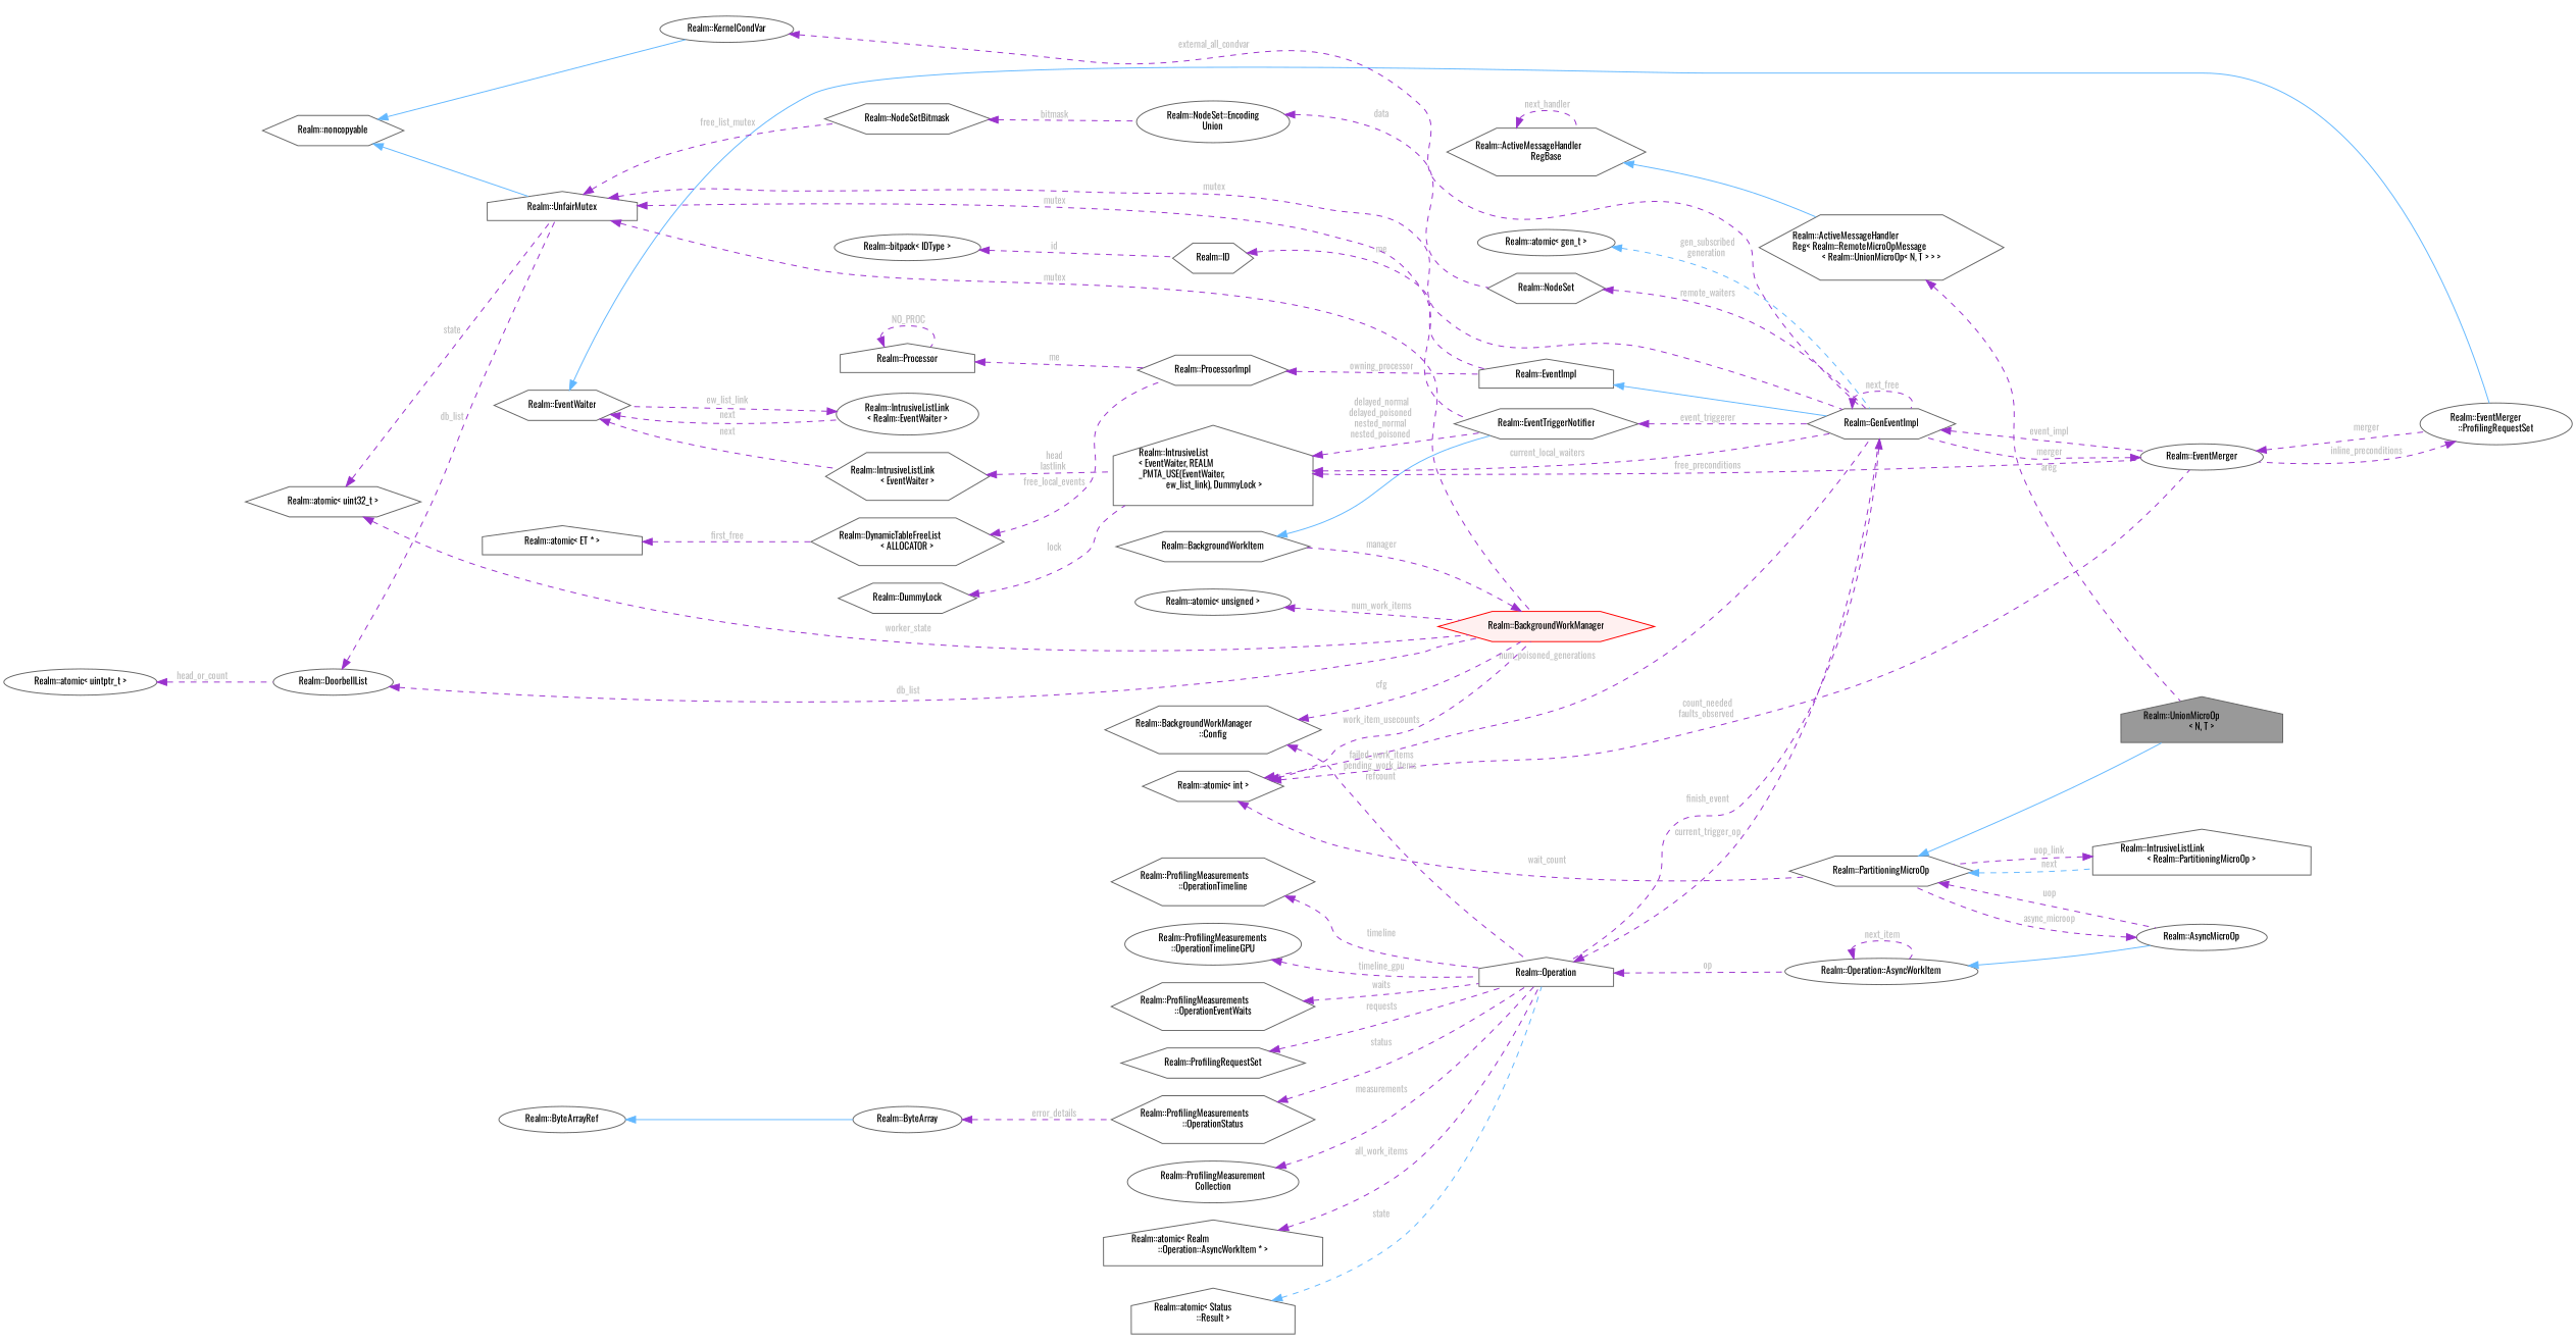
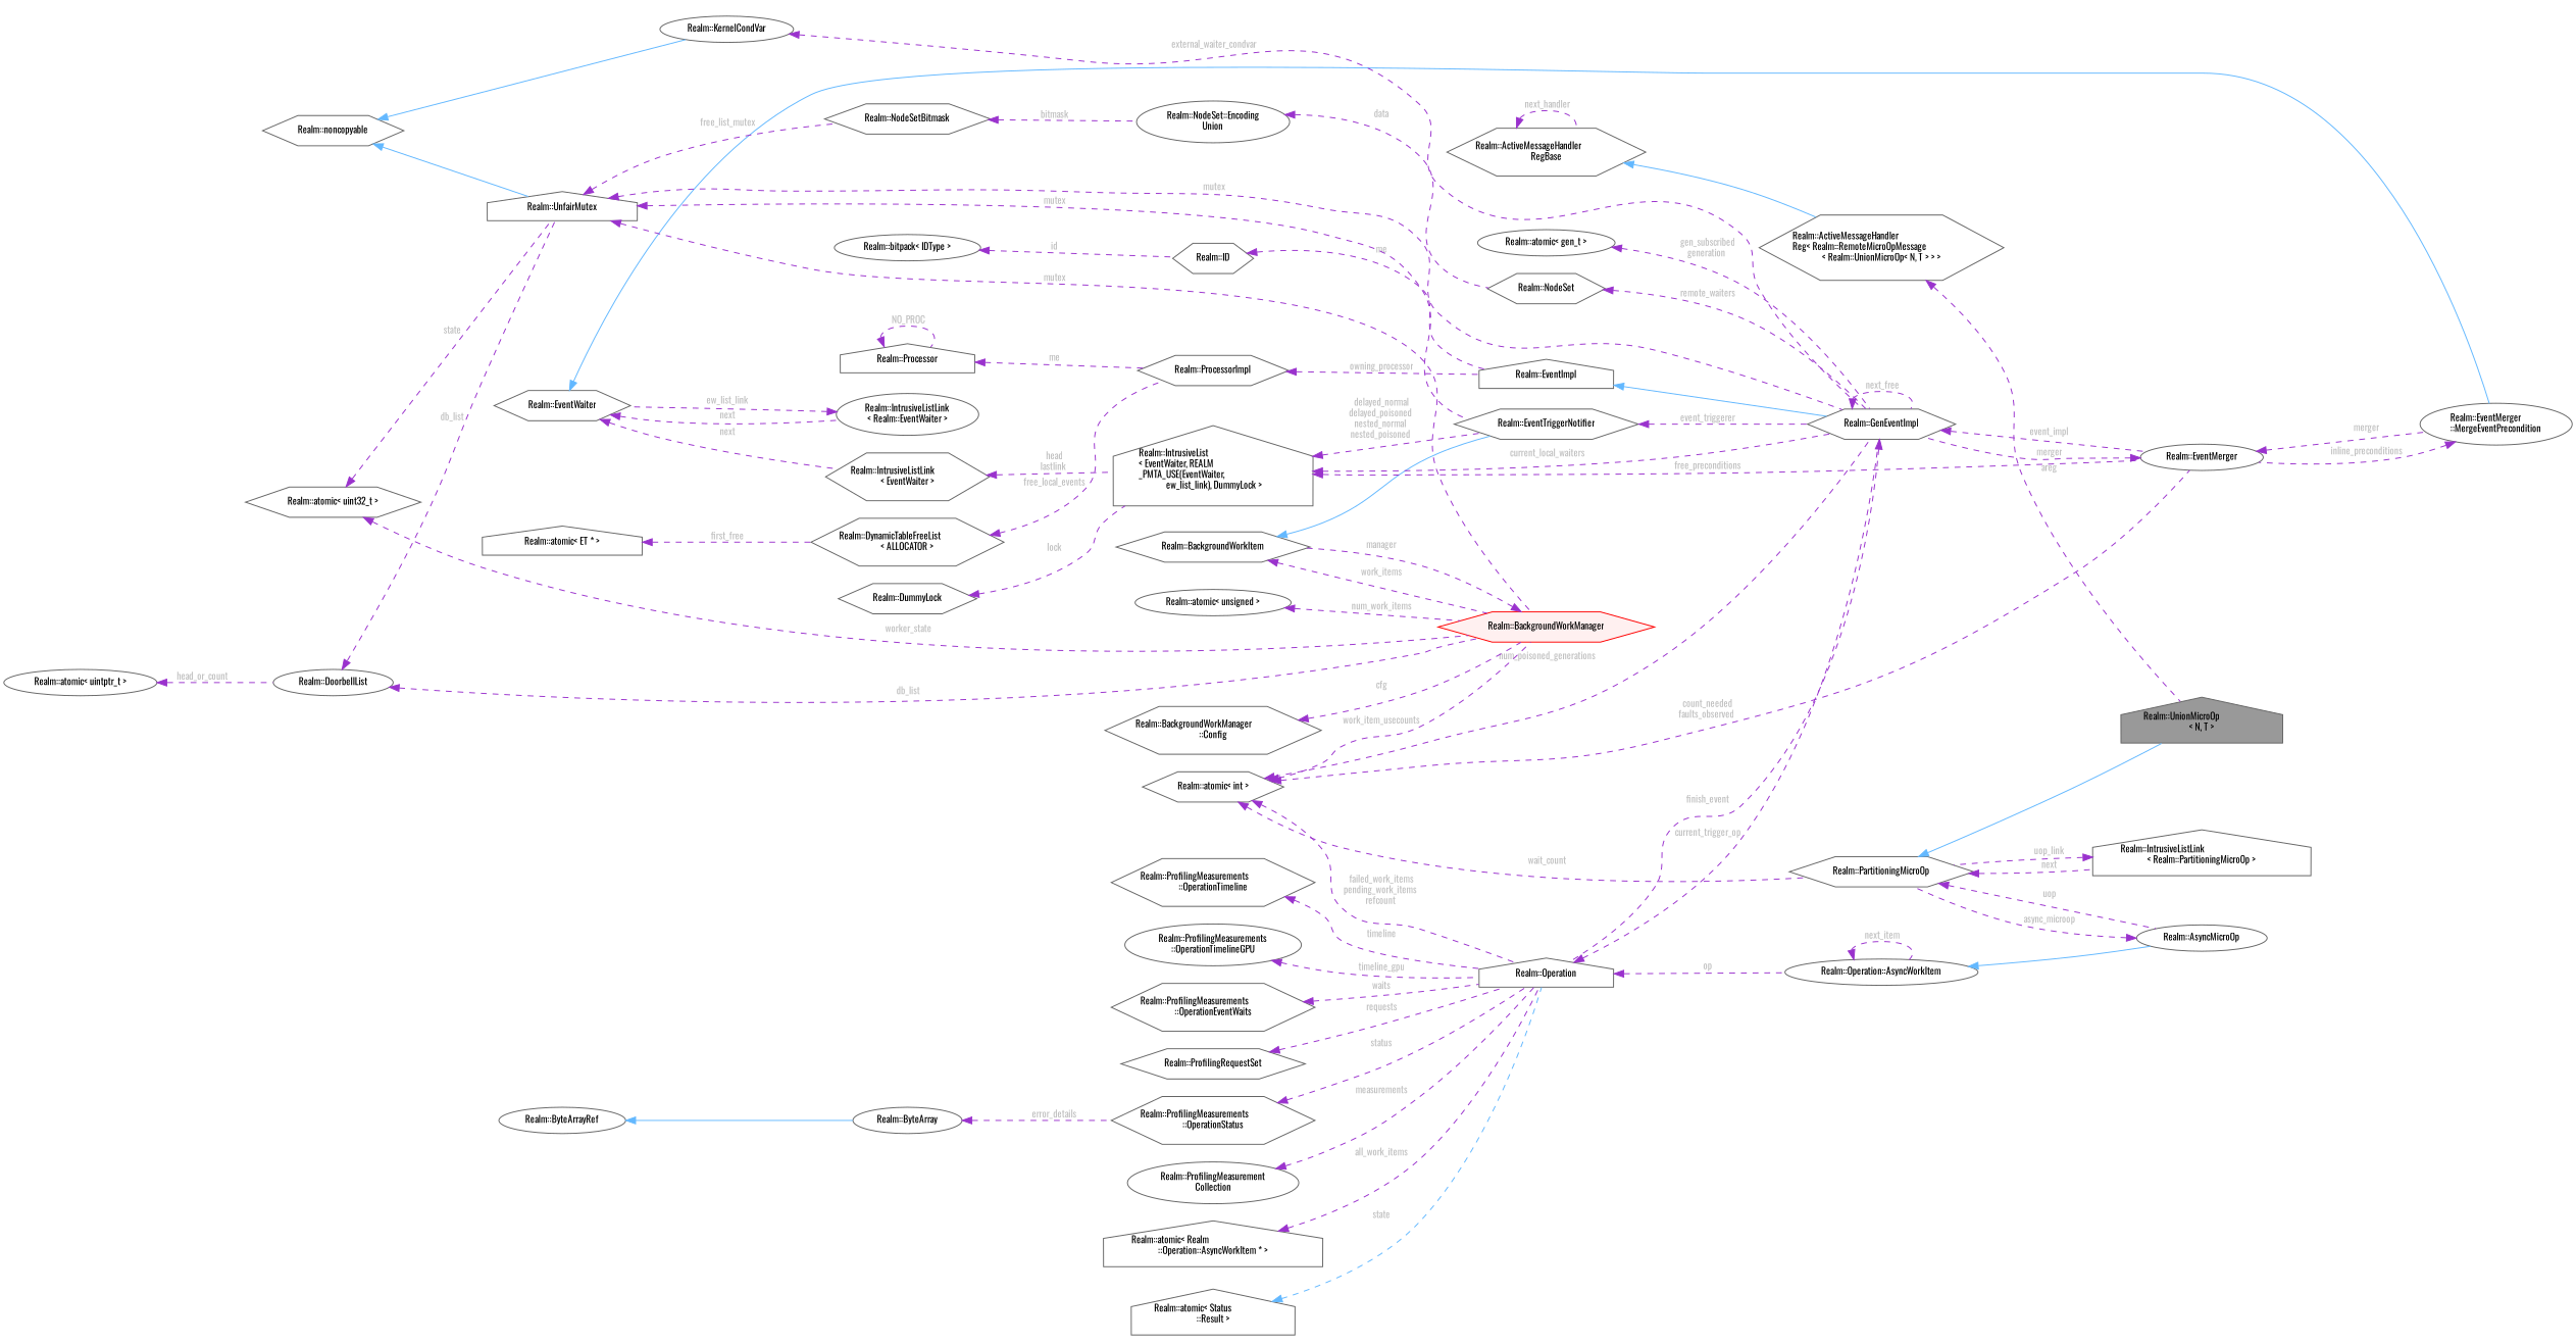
  digraph {
    fontname=Oswald
    rankdir=LR
    node [color=gray40 fillcolor=white fontname=Oswald fontsize=10 shape=hexagon style=filled]
    edge [color=darkorchid3 dir=back fontname=Oswald fontsize=10 labelfontname=Helvetica labelfontsize=10 style=dashed fontcolor=grey]
    n1 [fillcolor=grey60 fontcolor=black height=0.2 label="Realm::UnionMicroOp\l\< N, T \>" shape=house width=0.4]
    n2 [height=0.2 label="Realm::PartitioningMicroOp" width=0.4]
    n3 [height=0.2 label="Realm::IntrusiveListLink\l\< Realm::PartitioningMicroOp \>" shape=house width=0.4]
    n4 [height=0.2 label="Realm::AsyncMicroOp" shape=ellipse width=0.4]
    n5 [height=0.2 label="Realm::atomic\< int \>" width=0.4]
    n6 [height=0.2 label="Realm::Operation" shape=house width=0.4]
    n7 [height=0.2 label="Realm::GenEventImpl" width=0.4]
    n8 [height=0.2 label="Realm::EventMerger" shape=ellipse width=0.4]
    n9 [color=red fillcolor="#FFF0F0" height=0.2 label="Realm::BackgroundWorkManager" width=0.4]
    n10 [height=0.2 label="Realm::Operation::AsyncWorkItem" shape=ellipse width=0.4]
-   n11 [height=0.2 label="Realm::EventMerger\l::ProfilingRequestSet" shape=ellipse width=0.4]
+   n11 [height=0.2 label="Realm::EventMerger\l::MergeEventPrecondition" shape=ellipse width=0.4]
    n12 [height=0.2 label="Realm::BackgroundWorkItem" width=0.4]
    n13 [height=0.2 label="Realm::EventImpl" shape=house width=0.4]
    n14 [height=0.2 label="Realm::ID" width=0.4]
    n15 [height=0.2 label="Realm::bitpack\< IDType \>" shape=ellipse width=0.4]
    n16 [height=0.2 label="Realm::ProcessorImpl" width=0.4]
    n17 [height=0.2 label="Realm::DynamicTableFreeList\l\< ALLOCATOR \>" width=0.4]
    n18 [height=0.2 label="Realm::atomic\< ET * \>" shape=house width=0.4]
    n19 [height=0.2 label="Realm::Processor" shape=house width=0.4]
    n20 [height=0.2 label="Realm::atomic\< gen_t \>" shape=ellipse width=0.4]
    n21 [height=0.2 label="Realm::EventWaiter" width=0.4]
    n22 [height=0.2 label="Realm::IntrusiveListLink\l\< Realm::EventWaiter \>" shape=ellipse width=0.4]
    n23 [height=0.2 label="Realm::IntrusiveListLink\l\< EventWaiter \>" width=0.4]
    n24 [height=0.2 label="Realm::IntrusiveList\l\< EventWaiter, REALM\l_PMTA_USE(EventWaiter,\l ew_list_link), DummyLock \>" shape=house width=0.4]
    n25 [height=0.2 label="Realm::EventTriggerNotifier" width=0.4]
    n26 [height=0.2 label="Realm::DummyLock" width=0.4]
    n27 [height=0.2 label="Realm::BackgroundWorkManager\l::Config" width=0.4]
    n28 [height=0.2 label="Realm::UnfairMutex" shape=house width=0.4]
    n29 [height=0.2 label="Realm::NodeSetBitmask" width=0.4]
    n30 [height=0.2 label="Realm::NodeSet::Encoding\lUnion" shape=ellipse width=0.4]
    n31 [height=0.2 label="Realm::noncopyable" width=0.4]
    n32 [height=0.2 label="Realm::KernelCondVar" shape=ellipse width=0.4]
    n33 [height=0.2 label="Realm::atomic\< uint32_t \>" width=0.4]
    n34 [height=0.2 label="Realm::DoorbellList" shape=ellipse width=0.4]
    n35 [height=0.2 label="Realm::atomic\< uintptr_t \>" shape=ellipse width=0.4]
    n36 [height=0.2 label="Realm::atomic\< unsigned \>" shape=ellipse width=0.4]
    n37 [height=0.2 label="Realm::NodeSet" width=0.4]
    n38 [height=0.2 label="Realm::atomic\< Status\l::Result \>" shape=house width=0.4]
    n39 [height=0.2 label="Realm::ProfilingMeasurements\l::OperationStatus" width=0.4]
    n40 [height=0.2 label="Realm::ByteArray" shape=ellipse width=0.4]
    n41 [height=0.2 label="Realm::ByteArrayRef" shape=ellipse width=0.4]
    n42 [height=0.2 label="Realm::ProfilingMeasurements\l::OperationTimeline" width=0.4]
    n43 [height=0.2 label="Realm::ProfilingMeasurements\l::OperationTimelineGPU" shape=ellipse width=0.4]
    n44 [height=0.2 label="Realm::ProfilingMeasurements\l::OperationEventWaits" width=0.4]
    n45 [height=0.2 label="Realm::ProfilingRequestSet" width=0.4]
    n46 [height=0.2 label="Realm::ProfilingMeasurement\lCollection" shape=ellipse width=0.4]
    n47 [height=0.2 label="Realm::atomic\< Realm\l::Operation::AsyncWorkItem * \>" shape=house width=0.4]
    n48 [height=0.2 label="Realm::ActiveMessageHandler\lReg\< Realm::RemoteMicroOpMessage\l\< Realm::UnionMicroOp\< N, T \> \> \>" width=0.4]
    n49 [height=0.2 label="Realm::ActiveMessageHandler\lRegBase" width=0.4]
    n2 -> n1 [color=steelblue1 style=solid fontcolor=""]
-   n2 -> n3 [color=steelblue1 label=" next"]
+   n2 -> n3 [label=" next"]
    n2 -> n4 [label=" uop"]
    n3 -> n2 [label=" uop_link"]
    n4 -> n2 [label=" async_microop"]
    n5 -> n2 [label=" wait_count"]
-   n27 -> n6 [label=" failed_work_items\npending_work_items\nrefcount"]
+   n5 -> n6 [label=" failed_work_items\npending_work_items\nrefcount"]
    n5 -> n7 [label=" num_poisoned_generations"]
    n5 -> n8 [label=" count_needed\nfaults_observed"]
    n5 -> n9 [label=" work_item_usecounts"]
    n6 -> n7 [label=" current_trigger_op"]
    n6 -> n10 [label=" op"]
    n7 -> n6 [label=" finish_event"]
    n7 -> n7 [label=" next_free"]
    n7 -> n8 [label=" event_impl"]
    n8 -> n7 [label=" merger"]
    n8 -> n11 [label=" merger"]
    n9 -> n12 [label=" manager"]
    n10 -> n4 [color=steelblue1 style=solid fontcolor=""]
    n10 -> n10 [label=" next_item"]
    n11 -> n8 [label=" inline_preconditions"]
+   n12 -> n9 [label=" work_items"]
    n12 -> n25 [color=steelblue1 style=solid fontcolor=""]
    n13 -> n7 [color=steelblue1 style=solid fontcolor=""]
    n14 -> n13 [label=" me"]
    n15 -> n14 [label=" id"]
    n16 -> n13 [label=" owning_processor"]
    n17 -> n16 [label=" free_local_events"]
    n18 -> n17 [label=" first_free"]
    n19 -> n16 [label=" me"]
    n19 -> n19 [label=" NO_PROC"]
-   n20 -> n7 [color=steelblue1 label=" gen_subscribed\ngeneration"]
+   n20 -> n7 [label=" gen_subscribed\ngeneration"]
    n21 -> n11 [color=steelblue1 style=solid fontcolor=""]
    n21 -> n22 [label=" next"]
    n21 -> n23 [label=" next"]
    n22 -> n21 [label=" ew_list_link"]
    n23 -> n24 [label=" head\nlastlink"]
    n24 -> n7 [label=" current_local_waiters"]
    n24 -> n8 [label=" free_preconditions"]
    n24 -> n25 [label=" delayed_normal\ndelayed_poisoned\nnested_normal\nnested_poisoned"]
    n25 -> n7 [label=" event_triggerer"]
    n26 -> n24 [label=" lock"]
    n27 -> n9 [label=" cfg"]
    n28 -> n7 [label=" mutex"]
    n28 -> n9 [label=" mutex"]
    n28 -> n25 [label=" mutex"]
    n28 -> n29 [label=" free_list_mutex"]
    n29 -> n30 [label=" bitmask"]
    n30 -> n37 [label=" data"]
    n31 -> n28 [color=steelblue1 style=solid fontcolor=""]
    n31 -> n32 [color=steelblue1 style=solid fontcolor=""]
-   n32 -> n7 [label=" external_all_condvar"]
+   n32 -> n7 [label=" external_waiter_condvar"]
    n33 -> n9 [label=" worker_state"]
    n33 -> n28 [label=" state"]
    n34 -> n9 [label=" db_list"]
    n34 -> n28 [label=" db_list"]
    n35 -> n34 [label=" head_or_count"]
    n36 -> n9 [label=" num_work_items"]
    n37 -> n7 [label=" remote_waiters"]
    n38 -> n6 [color=steelblue1 label=" state"]
    n39 -> n6 [label=" status"]
    n40 -> n39 [label=" error_details"]
    n41 -> n40 [color=steelblue1 style=solid fontcolor=""]
    n42 -> n6 [label=" timeline"]
    n43 -> n6 [label=" timeline_gpu"]
    n44 -> n6 [label=" waits"]
    n45 -> n6 [label=" requests"]
    n46 -> n6 [label=" measurements"]
    n47 -> n6 [label=" all_work_items"]
    n48 -> n1 [label=" areg"]
    n49 -> n48 [color=steelblue1 style=solid fontcolor=""]
    n49 -> n49 [label=" next_handler"]
  }
